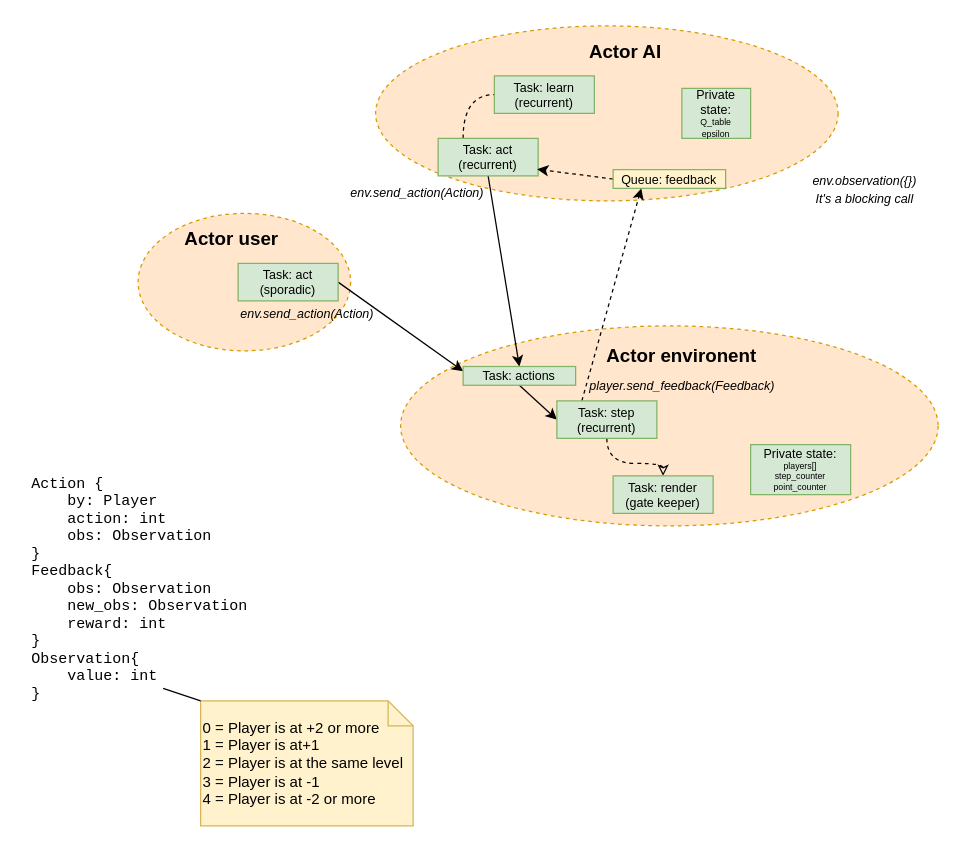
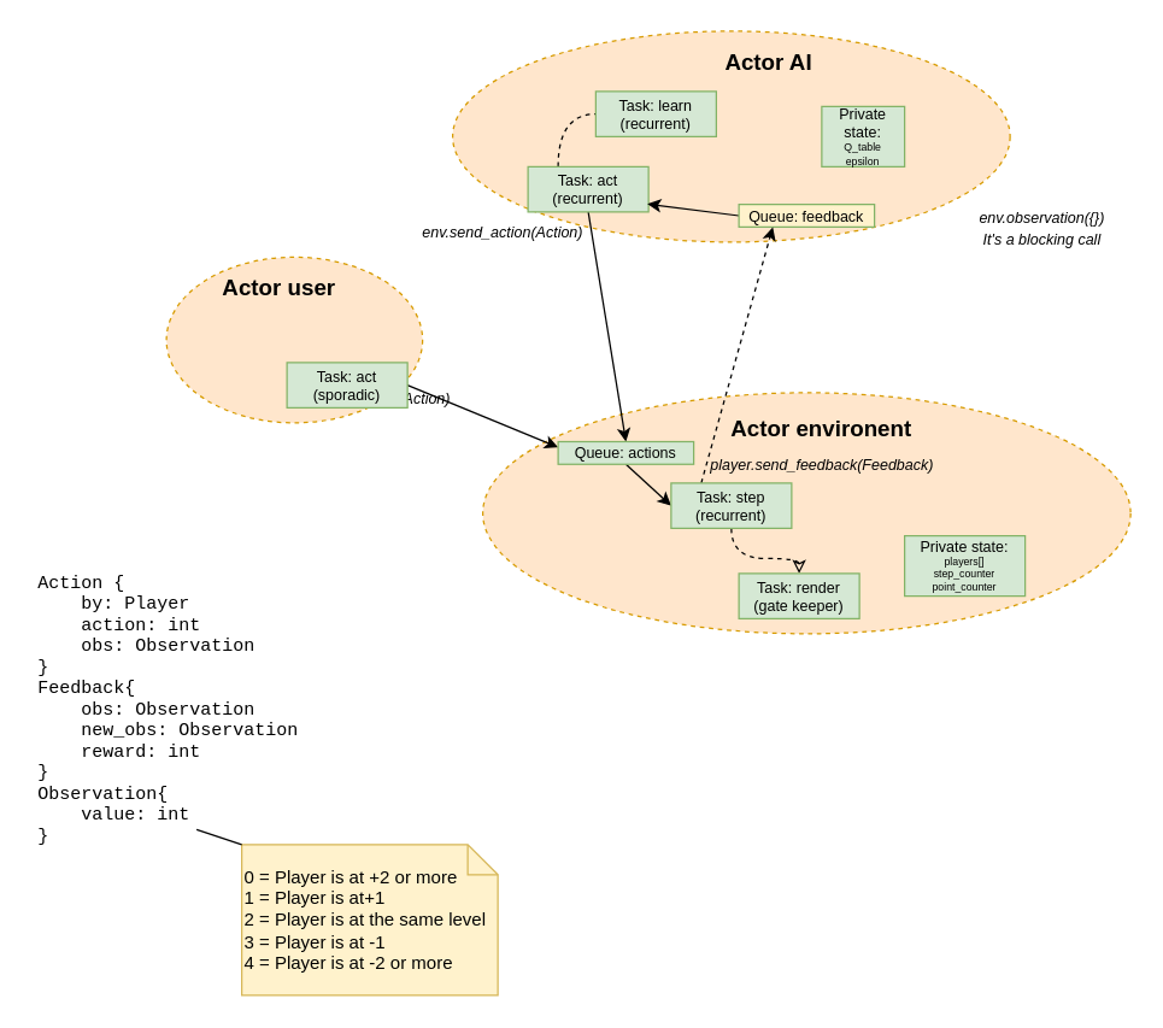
  <mxCell id="0" />
  <mxCell id="1" parent="0" />
  <mxCell id="2" value="" style="ellipse;whiteSpace=wrap;html=1;fillColor=#ffe6cc;strokeColor=#d79b00;dashed=1;" vertex="1" parent="1"><mxGeometry x="110" y="170" width="170" height="110" as="geometry" /></mxCell>
  <mxCell id="3" value="" style="ellipse;whiteSpace=wrap;html=1;fillColor=#ffe6cc;strokeColor=#d79b00;dashed=1;" vertex="1" parent="1"><mxGeometry x="300" width="370" height="140" as="geometry" y="20" /></mxCell>
  <mxCell id="4" value="" style="ellipse;whiteSpace=wrap;html=1;fillColor=#ffe6cc;strokeColor=#d79b00;dashed=1;" vertex="1" parent="1"><mxGeometry x="320" y="260" width="430" height="160" as="geometry" /></mxCell>
  <mxCell id="5" style="edgeStyle=none;rounded=0;orthogonalLoop=1;jettySize=auto;html=1;exitX=0.5;exitY=1;exitDx=0;exitDy=0;entryX=0.5;entryY=0;entryDx=0;entryDy=0;" edge="1" parent="1" source="8" target="19"><mxGeometry relative="1" as="geometry" /></mxCell>
  <mxCell id="6" value="&lt;font style=&quot;font-size: 10px&quot;&gt;&lt;i&gt;env.send_action(Action)&lt;/i&gt;&lt;/font&gt;" style="edgeLabel;html=1;align=center;verticalAlign=middle;resizable=0;points=[];labelBackgroundColor=none;" vertex="1" connectable="0" parent="5"><mxGeometry x="-0.652" y="1" relative="1" as="geometry"><mxPoint x="-62.48" y="-13.77" as="offset" /></mxGeometry></mxCell>
  <mxCell id="7" style="edgeStyle=orthogonalEdgeStyle;curved=1;rounded=0;orthogonalLoop=1;jettySize=auto;html=1;entryX=0;entryY=0.5;entryDx=0;entryDy=0;dashed=1;exitX=0.25;exitY=0;exitDx=0;exitDy=0;endArrow=none;endFill=0;" edge="1" parent="1" source="8" target="17"><mxGeometry relative="1" as="geometry"><Array as="points"><mxPoint x="370" y="75" /></Array></mxGeometry></mxCell>
  <mxCell id="8" value="&lt;div style=&quot;font-size: 10px&quot;&gt;&lt;font style=&quot;font-size: 10px&quot;&gt;Task: act&lt;/font&gt;&lt;/div&gt;&lt;div style=&quot;font-size: 10px&quot;&gt;&lt;font style=&quot;font-size: 10px&quot;&gt;(recurrent)&lt;br&gt;&lt;/font&gt;&lt;/div&gt;" style="rounded=0;whiteSpace=wrap;html=1;fillColor=#d5e8d4;strokeColor=#82b366;" vertex="1" parent="1"><mxGeometry x="350" y="110" width="80" height="30" as="geometry" /></mxCell>
  <mxCell id="9" style="edgeStyle=none;rounded=0;orthogonalLoop=1;jettySize=auto;html=1;exitX=1;exitY=0.5;exitDx=0;exitDy=0;entryX=0;entryY=0.25;entryDx=0;entryDy=0;" edge="1" parent="1" source="11" target="19"><mxGeometry relative="1" as="geometry" /></mxCell>
  <mxCell id="10" value="&lt;font style=&quot;font-size: 10px&quot;&gt;&lt;i&gt;env.send_action(Action)&lt;/i&gt;&lt;/font&gt;" style="edgeLabel;html=1;align=center;verticalAlign=middle;resizable=0;points=[];labelBackgroundColor=none;" vertex="1" connectable="0" parent="9"><mxGeometry x="0.039" y="2" relative="1" as="geometry"><mxPoint x="-78.42" y="-10.61" as="offset" /></mxGeometry></mxCell>
- <mxCell id="11" value="&lt;div style=&quot;font-size: 10px&quot;&gt;&lt;font style=&quot;font-size: 10px&quot;&gt;Task: act&lt;/font&gt;&lt;/div&gt;&lt;div style=&quot;font-size: 10px&quot;&gt;&lt;font style=&quot;font-size: 10px&quot;&gt;(sporadic)&lt;br&gt;&lt;/font&gt;&lt;/div&gt;" style="rounded=0;whiteSpace=wrap;html=1;fillColor=#d5e8d4;strokeColor=#82b366;" vertex="1" parent="1"><mxGeometry x="190" y="210" width="80" height="30" as="geometry" /></mxCell>
+ <mxCell id="11" value="&lt;div style=&quot;font-size: 10px&quot;&gt;&lt;font style=&quot;font-size: 10px&quot;&gt;Task: act&lt;/font&gt;&lt;/div&gt;&lt;div style=&quot;font-size: 10px&quot;&gt;&lt;font style=&quot;font-size: 10px&quot;&gt;(sporadic)&lt;br&gt;&lt;/font&gt;&lt;/div&gt;" style="rounded=0;whiteSpace=wrap;html=1;fillColor=#d5e8d4;strokeColor=#82b366;" vertex="1" parent="1"><mxGeometry x="190" y="240" width="80" height="30" as="geometry" /></mxCell>
  <mxCell id="12" value="&lt;font style=&quot;font-size: 15px&quot;&gt;&lt;b&gt;Actor user&lt;/b&gt;&lt;/font&gt;" style="text;html=1;strokeColor=none;fillColor=none;align=center;verticalAlign=middle;whiteSpace=wrap;rounded=0;" vertex="1" parent="1"><mxGeometry x="135" y="180" width="100" height="20" as="geometry" /></mxCell>
- <mxCell id="13" value="&lt;font style=&quot;font-size: 15px&quot;&gt;&lt;b&gt;Actor AI&lt;/b&gt;&lt;/font&gt;" style="text;html=1;strokeColor=none;fillColor=none;align=center;verticalAlign=middle;whiteSpace=wrap;rounded=0;" vertex="1" parent="1"><mxGeometry x="450" y="30" width="100" height="20" as="geometry" /></mxCell>
+ <mxCell id="13" value="&lt;font style=&quot;font-size: 15px&quot;&gt;&lt;b&gt;Actor AI&lt;/b&gt;&lt;/font&gt;" style="text;html=1;strokeColor=none;fillColor=none;align=center;verticalAlign=middle;whiteSpace=wrap;rounded=0;" vertex="1" parent="1"><mxGeometry x="460" y="30" width="100" height="20" as="geometry" /></mxCell>
  <mxCell id="14" value="&lt;font style=&quot;font-size: 15px&quot;&gt;&lt;b&gt;Actor environent&lt;/b&gt;&lt;/font&gt;" style="text;html=1;strokeColor=none;fillColor=none;align=center;verticalAlign=middle;whiteSpace=wrap;rounded=0;" vertex="1" parent="1"><mxGeometry x="480" y="272.5" width="130" height="20" as="geometry" /></mxCell>
- <mxCell id="15" style="rounded=0;orthogonalLoop=1;jettySize=auto;html=1;exitX=0;exitY=0.5;exitDx=0;exitDy=0;entryX=0.991;entryY=0.824;entryDx=0;entryDy=0;entryPerimeter=0;dashed=1;" edge="1" parent="1" source="16" target="8"><mxGeometry relative="1" as="geometry" /></mxCell>
+ <mxCell id="15" style="rounded=0;orthogonalLoop=1;jettySize=auto;html=1;exitX=0;exitY=0.5;exitDx=0;exitDy=0;entryX=0.991;entryY=0.824;entryDx=0;entryDy=0;entryPerimeter=0;" edge="1" parent="1" source="16" target="8"><mxGeometry relative="1" as="geometry" /></mxCell>
  <mxCell id="16" value="&lt;div style=&quot;font-size: 10px&quot;&gt;&lt;font style=&quot;font-size: 10px&quot;&gt;Queue: feedback&lt;br&gt;&lt;/font&gt;&lt;/div&gt;" style="rounded=0;whiteSpace=wrap;html=1;fillColor=#fff2cc;strokeColor=#82b366;" vertex="1" parent="1"><mxGeometry x="490" y="135" width="90" height="15" as="geometry" /></mxCell>
  <mxCell id="17" value="&lt;div style=&quot;font-size: 10px&quot;&gt;&lt;font style=&quot;font-size: 10px&quot;&gt;Task: learn&lt;/font&gt;&lt;/div&gt;&lt;div style=&quot;font-size: 10px&quot;&gt;&lt;font style=&quot;font-size: 10px&quot;&gt;(recurrent)&lt;br&gt;&lt;/font&gt;&lt;/div&gt;" style="rounded=0;whiteSpace=wrap;html=1;fillColor=#d5e8d4;strokeColor=#82b366;" vertex="1" parent="1"><mxGeometry x="395" y="60" width="80" height="30" as="geometry" /></mxCell>
  <mxCell id="18" style="rounded=0;orthogonalLoop=1;jettySize=auto;html=1;exitX=0.5;exitY=1;exitDx=0;exitDy=0;entryX=0;entryY=0.5;entryDx=0;entryDy=0;endArrow=classic;endFill=1;" edge="1" parent="1" source="19" target="23"><mxGeometry relative="1" as="geometry" /></mxCell>
- <mxCell id="19" value="&lt;div style=&quot;font-size: 10px&quot;&gt;&lt;font style=&quot;font-size: 10px&quot;&gt;Task: actions&lt;br&gt;&lt;/font&gt;&lt;/div&gt;" style="rounded=0;whiteSpace=wrap;html=1;fillColor=#d5e8d4;strokeColor=#82b366;" vertex="1" parent="1"><mxGeometry x="370" y="292.5" width="90" height="15" as="geometry" /></mxCell>
+ <mxCell id="19" value="&lt;div style=&quot;font-size: 10px&quot;&gt;&lt;font style=&quot;font-size: 10px&quot;&gt;Queue: actions&lt;br&gt;&lt;/font&gt;&lt;/div&gt;" style="rounded=0;whiteSpace=wrap;html=1;fillColor=#d5e8d4;strokeColor=#82b366;" vertex="1" parent="1"><mxGeometry x="370" y="292.5" width="90" height="15" as="geometry" /></mxCell>
  <mxCell id="20" style="edgeStyle=orthogonalEdgeStyle;curved=1;rounded=0;orthogonalLoop=1;jettySize=auto;html=1;exitX=0.5;exitY=1;exitDx=0;exitDy=0;entryX=0.5;entryY=0;entryDx=0;entryDy=0;dashed=1;endArrow=classic;endFill=0;" edge="1" parent="1" source="23" target="26"><mxGeometry relative="1" as="geometry" /></mxCell>
  <mxCell id="21" style="edgeStyle=none;rounded=0;orthogonalLoop=1;jettySize=auto;html=1;exitX=0.25;exitY=0;exitDx=0;exitDy=0;entryX=0.25;entryY=1;entryDx=0;entryDy=0;endArrow=classic;endFill=1;dashed=1;" edge="1" parent="1" source="23" target="16"><mxGeometry relative="1" as="geometry" /></mxCell>
  <mxCell id="22" value="&lt;font style=&quot;font-size: 10px&quot;&gt;&lt;i&gt;player.send_feedback(Feedback)&lt;/i&gt;&lt;/font&gt;" style="edgeLabel;html=1;align=center;verticalAlign=middle;resizable=0;points=[];labelBackgroundColor=none;" vertex="1" connectable="0" parent="21"><mxGeometry x="0.634" relative="1" as="geometry"><mxPoint x="41.2" y="126.35" as="offset" /></mxGeometry></mxCell>
  <mxCell id="23" value="&lt;div style=&quot;font-size: 10px&quot;&gt;&lt;font style=&quot;font-size: 10px&quot;&gt;Task: step&lt;/font&gt;&lt;/div&gt;&lt;div style=&quot;font-size: 10px&quot;&gt;&lt;font style=&quot;font-size: 10px&quot;&gt;(recurrent)&lt;br&gt;&lt;/font&gt;&lt;/div&gt;" style="rounded=0;whiteSpace=wrap;html=1;fillColor=#d5e8d4;strokeColor=#82b366;" vertex="1" parent="1"><mxGeometry x="445" y="320" width="80" height="30" as="geometry" /></mxCell>
  <mxCell id="24" value="&lt;div style=&quot;font-size: 10px&quot;&gt;&lt;font style=&quot;font-size: 10px&quot;&gt;Private state:&lt;/font&gt;&lt;/div&gt;&lt;div style=&quot;font-size: 7px&quot;&gt;&lt;font style=&quot;font-size: 7px&quot;&gt;Q_table&lt;/font&gt;&lt;/div&gt;&lt;div style=&quot;font-size: 7px&quot;&gt;&lt;font style=&quot;font-size: 7px&quot;&gt;&lt;font style=&quot;font-size: 7px&quot;&gt;epsilon&lt;/font&gt;&lt;br&gt;&lt;/font&gt;&lt;/div&gt;" style="rounded=0;whiteSpace=wrap;html=1;fillColor=#d5e8d4;strokeColor=#82b366;" vertex="1" parent="1"><mxGeometry x="545" y="70" width="55" height="40" as="geometry" /></mxCell>
  <mxCell id="25" value="&lt;div style=&quot;font-size: 10px&quot;&gt;&lt;font style=&quot;font-size: 10px&quot;&gt;Private state:&lt;/font&gt;&lt;/div&gt;&lt;div style=&quot;font-size: 7px&quot;&gt;p&lt;font style=&quot;font-size: 7px&quot;&gt;layers[]&lt;/font&gt;&lt;/div&gt;&lt;div style=&quot;font-size: 7px&quot;&gt;&lt;font style=&quot;font-size: 7px&quot;&gt;step_counter&lt;/font&gt;&lt;/div&gt;&lt;div style=&quot;font-size: 7px&quot;&gt;&lt;font style=&quot;font-size: 7px&quot;&gt;point_counter&lt;/font&gt;&lt;/div&gt;" style="rounded=0;whiteSpace=wrap;html=1;fillColor=#d5e8d4;strokeColor=#82b366;" vertex="1" parent="1"><mxGeometry x="600" y="355" width="80" height="40" as="geometry" /></mxCell>
  <mxCell id="26" value="&lt;div style=&quot;font-size: 10px&quot;&gt;&lt;font style=&quot;font-size: 10px&quot;&gt;Task: render&lt;/font&gt;&lt;/div&gt;&lt;div style=&quot;font-size: 10px&quot;&gt;&lt;font style=&quot;font-size: 10px&quot;&gt;(gate keeper)&lt;br&gt;&lt;/font&gt;&lt;/div&gt;" style="rounded=0;whiteSpace=wrap;html=1;fillColor=#d5e8d4;strokeColor=#82b366;" vertex="1" parent="1"><mxGeometry x="490" y="380" width="80" height="30" as="geometry" /></mxCell>
  <mxCell id="27" value="&lt;div&gt;&lt;font style=&quot;font-size: 10px&quot;&gt;&lt;i&gt;env.observation({})&lt;/i&gt;&lt;/font&gt;&lt;/div&gt;&lt;div&gt;&lt;font style=&quot;font-size: 10px&quot;&gt;&lt;i&gt;It's a blocking call&lt;br&gt;&lt;/i&gt;&lt;/font&gt;&lt;/div&gt;" style="edgeLabel;html=1;align=center;verticalAlign=middle;resizable=0;points=[];labelBackgroundColor=none;" vertex="1" connectable="0" parent="1"><mxGeometry x="690.001" y="150.001" as="geometry" /></mxCell>
  <mxCell id="28" value="Action {&#10;    by: Player&#10;    action: int&#10;    obs: Observation&#10;}&#10;Feedback{&#10;    obs: Observation&#10;    new_obs: Observation&#10;    reward: int&#10;}&#10;Observation{&#10;    value: int&#10;} " style="text;strokeColor=none;fillColor=none;spacing=5;spacingTop=-21;overflow=hidden;rounded=0;labelBackgroundColor=none;align=left;fontFamily=Courier New;" vertex="1" parent="1"><mxGeometry x="20" y="390" width="280" height="210" as="geometry" /></mxCell>
  <mxCell id="29" value="&lt;div align=&quot;left&quot;&gt;0 = Player is at +2 or more&lt;/div&gt;&lt;div align=&quot;left&quot;&gt;1 = Player is at+1&lt;/div&gt;&lt;div align=&quot;left&quot;&gt;2 = Player is at the same level &lt;/div&gt;&lt;div align=&quot;left&quot;&gt;3 = Player is at -1&lt;/div&gt;&lt;div align=&quot;left&quot;&gt;4 = Player is at -2 or more&lt;br&gt;&lt;/div&gt;" style="shape=note;size=20;whiteSpace=wrap;html=1;labelBackgroundColor=none;fontFamily=Helvetica;fillColor=#fff2cc;strokeColor=#d6b656;align=left;" vertex="1" parent="1"><mxGeometry x="160" y="560" width="170" height="100" as="geometry" /></mxCell>
  <mxCell id="30" value="" style="endArrow=none;html=1;rounded=0;fontFamily=Helvetica;entryX=0;entryY=0;entryDx=0;entryDy=0;entryPerimeter=0;" edge="1" parent="1" target="29"><mxGeometry relative="1" as="geometry"><mxPoint x="130" y="550" as="sourcePoint" /><mxPoint x="190" y="410" as="targetPoint" /></mxGeometry></mxCell>
